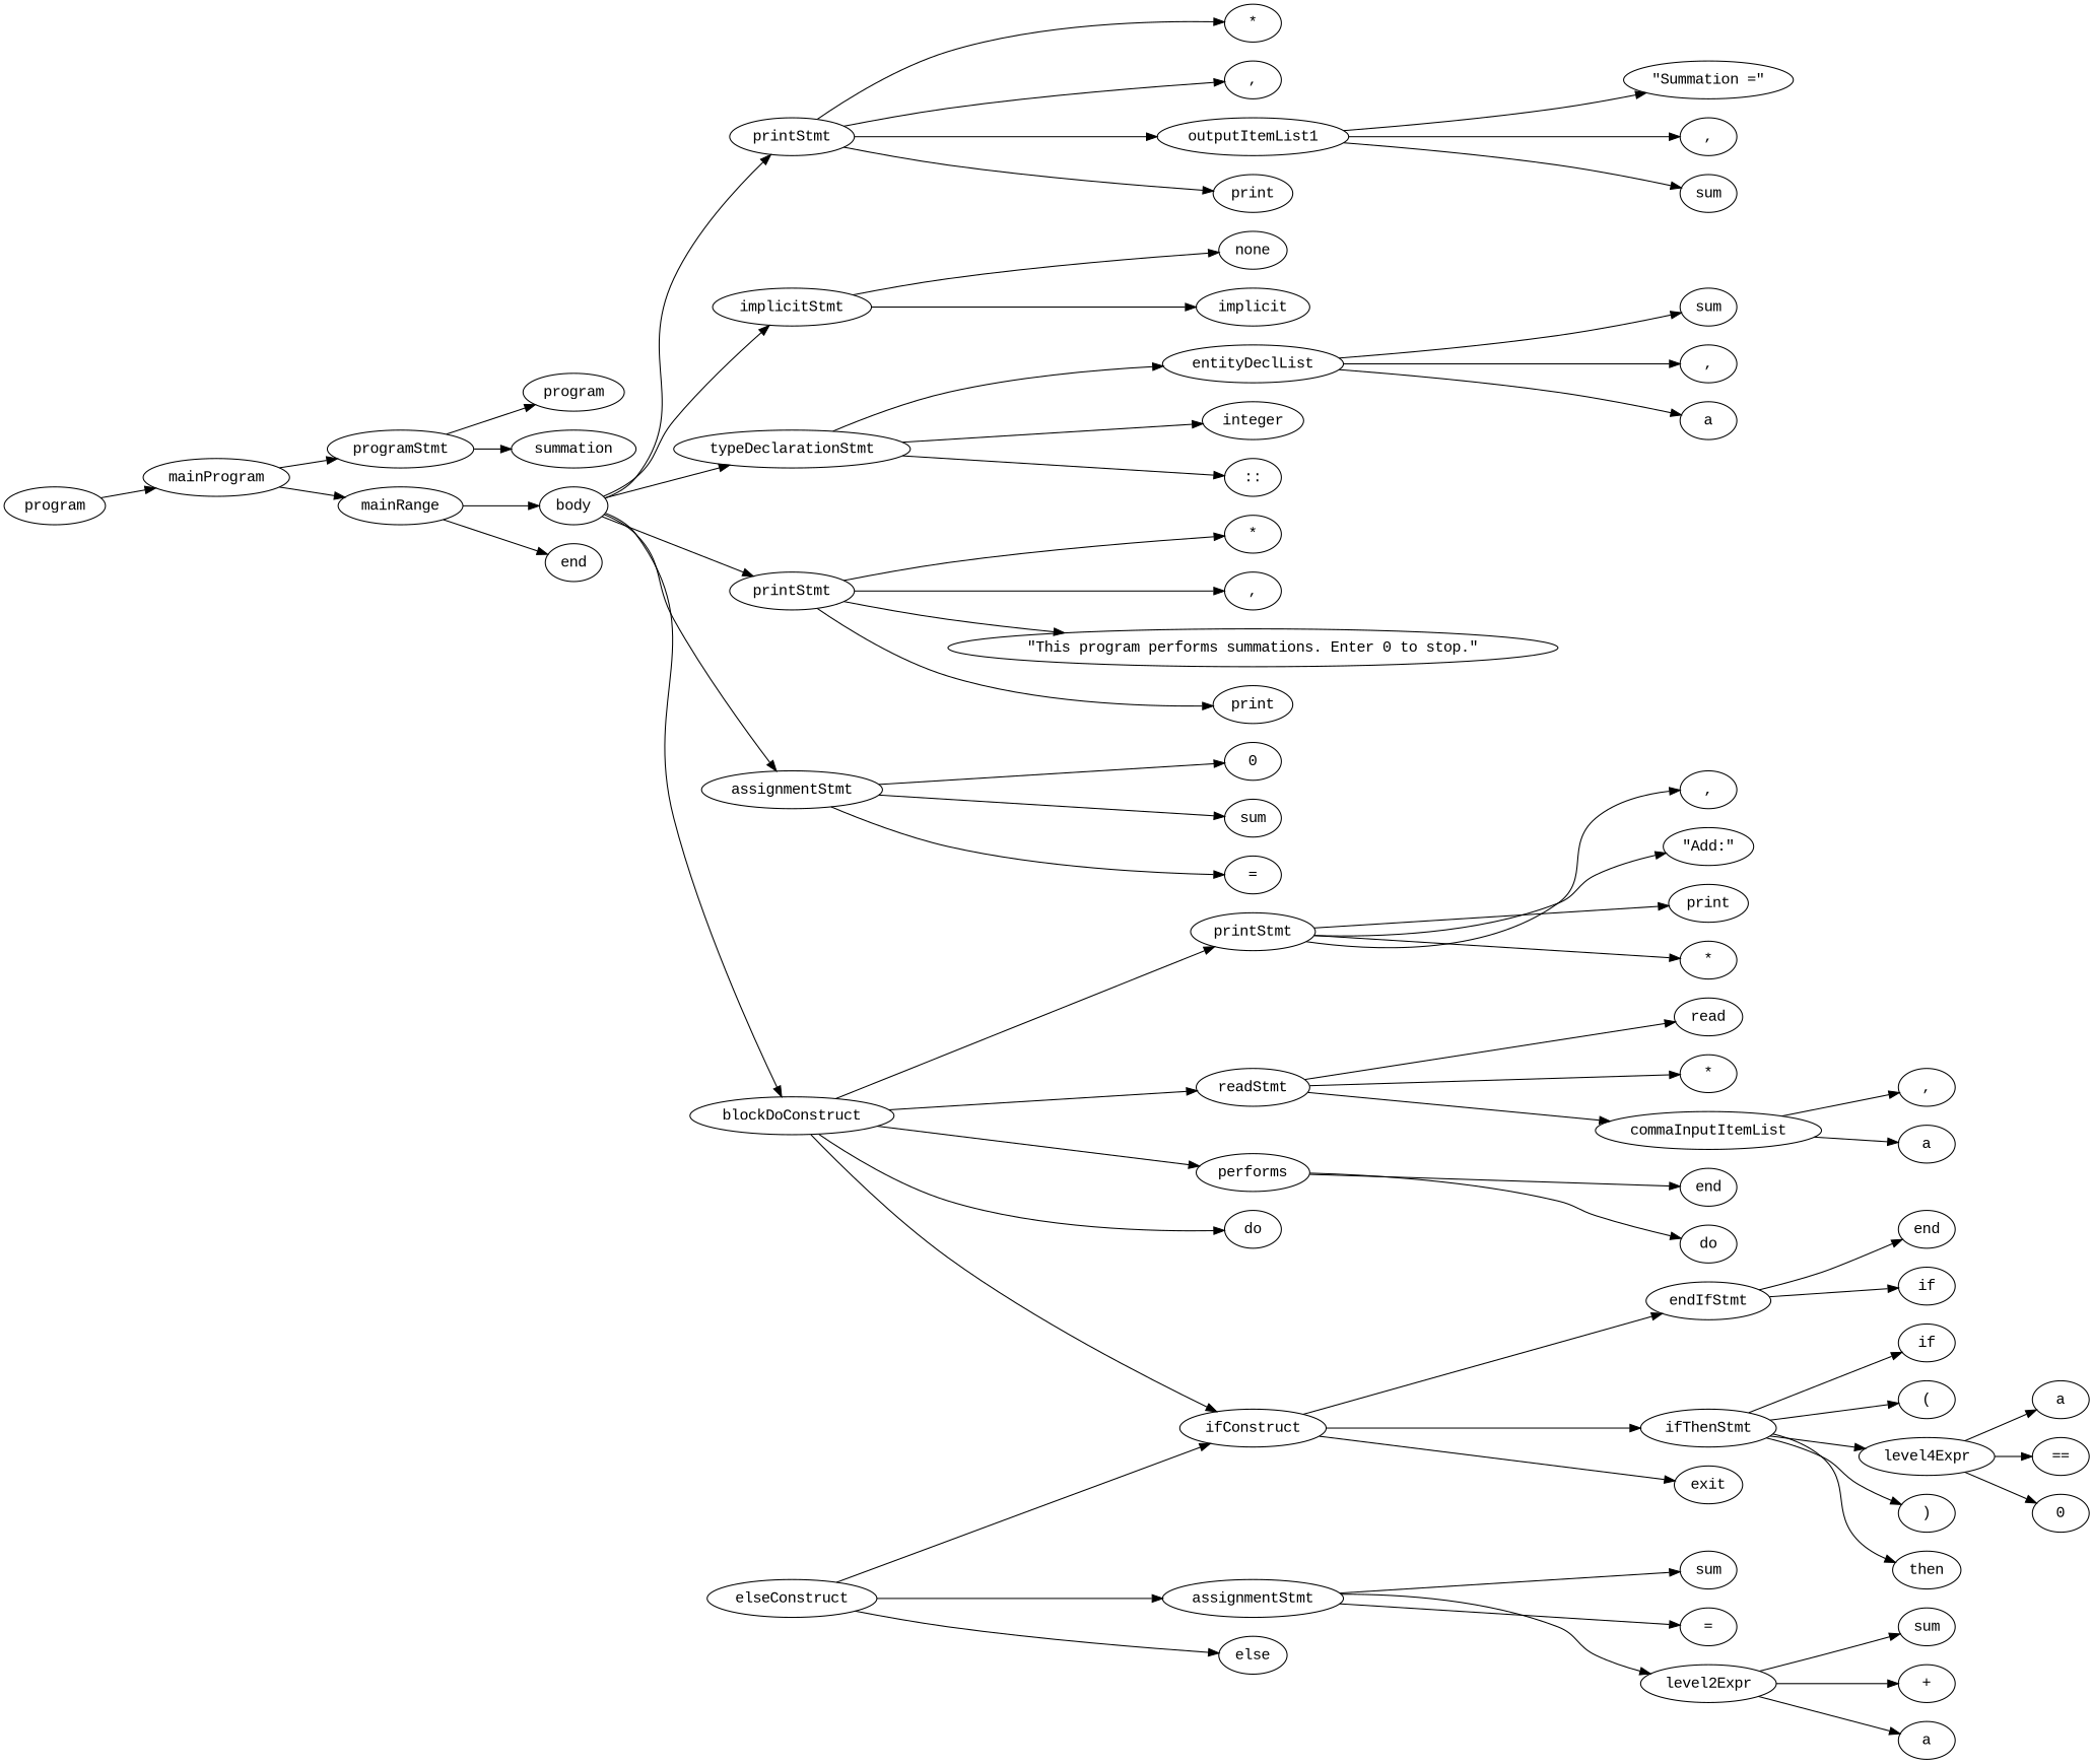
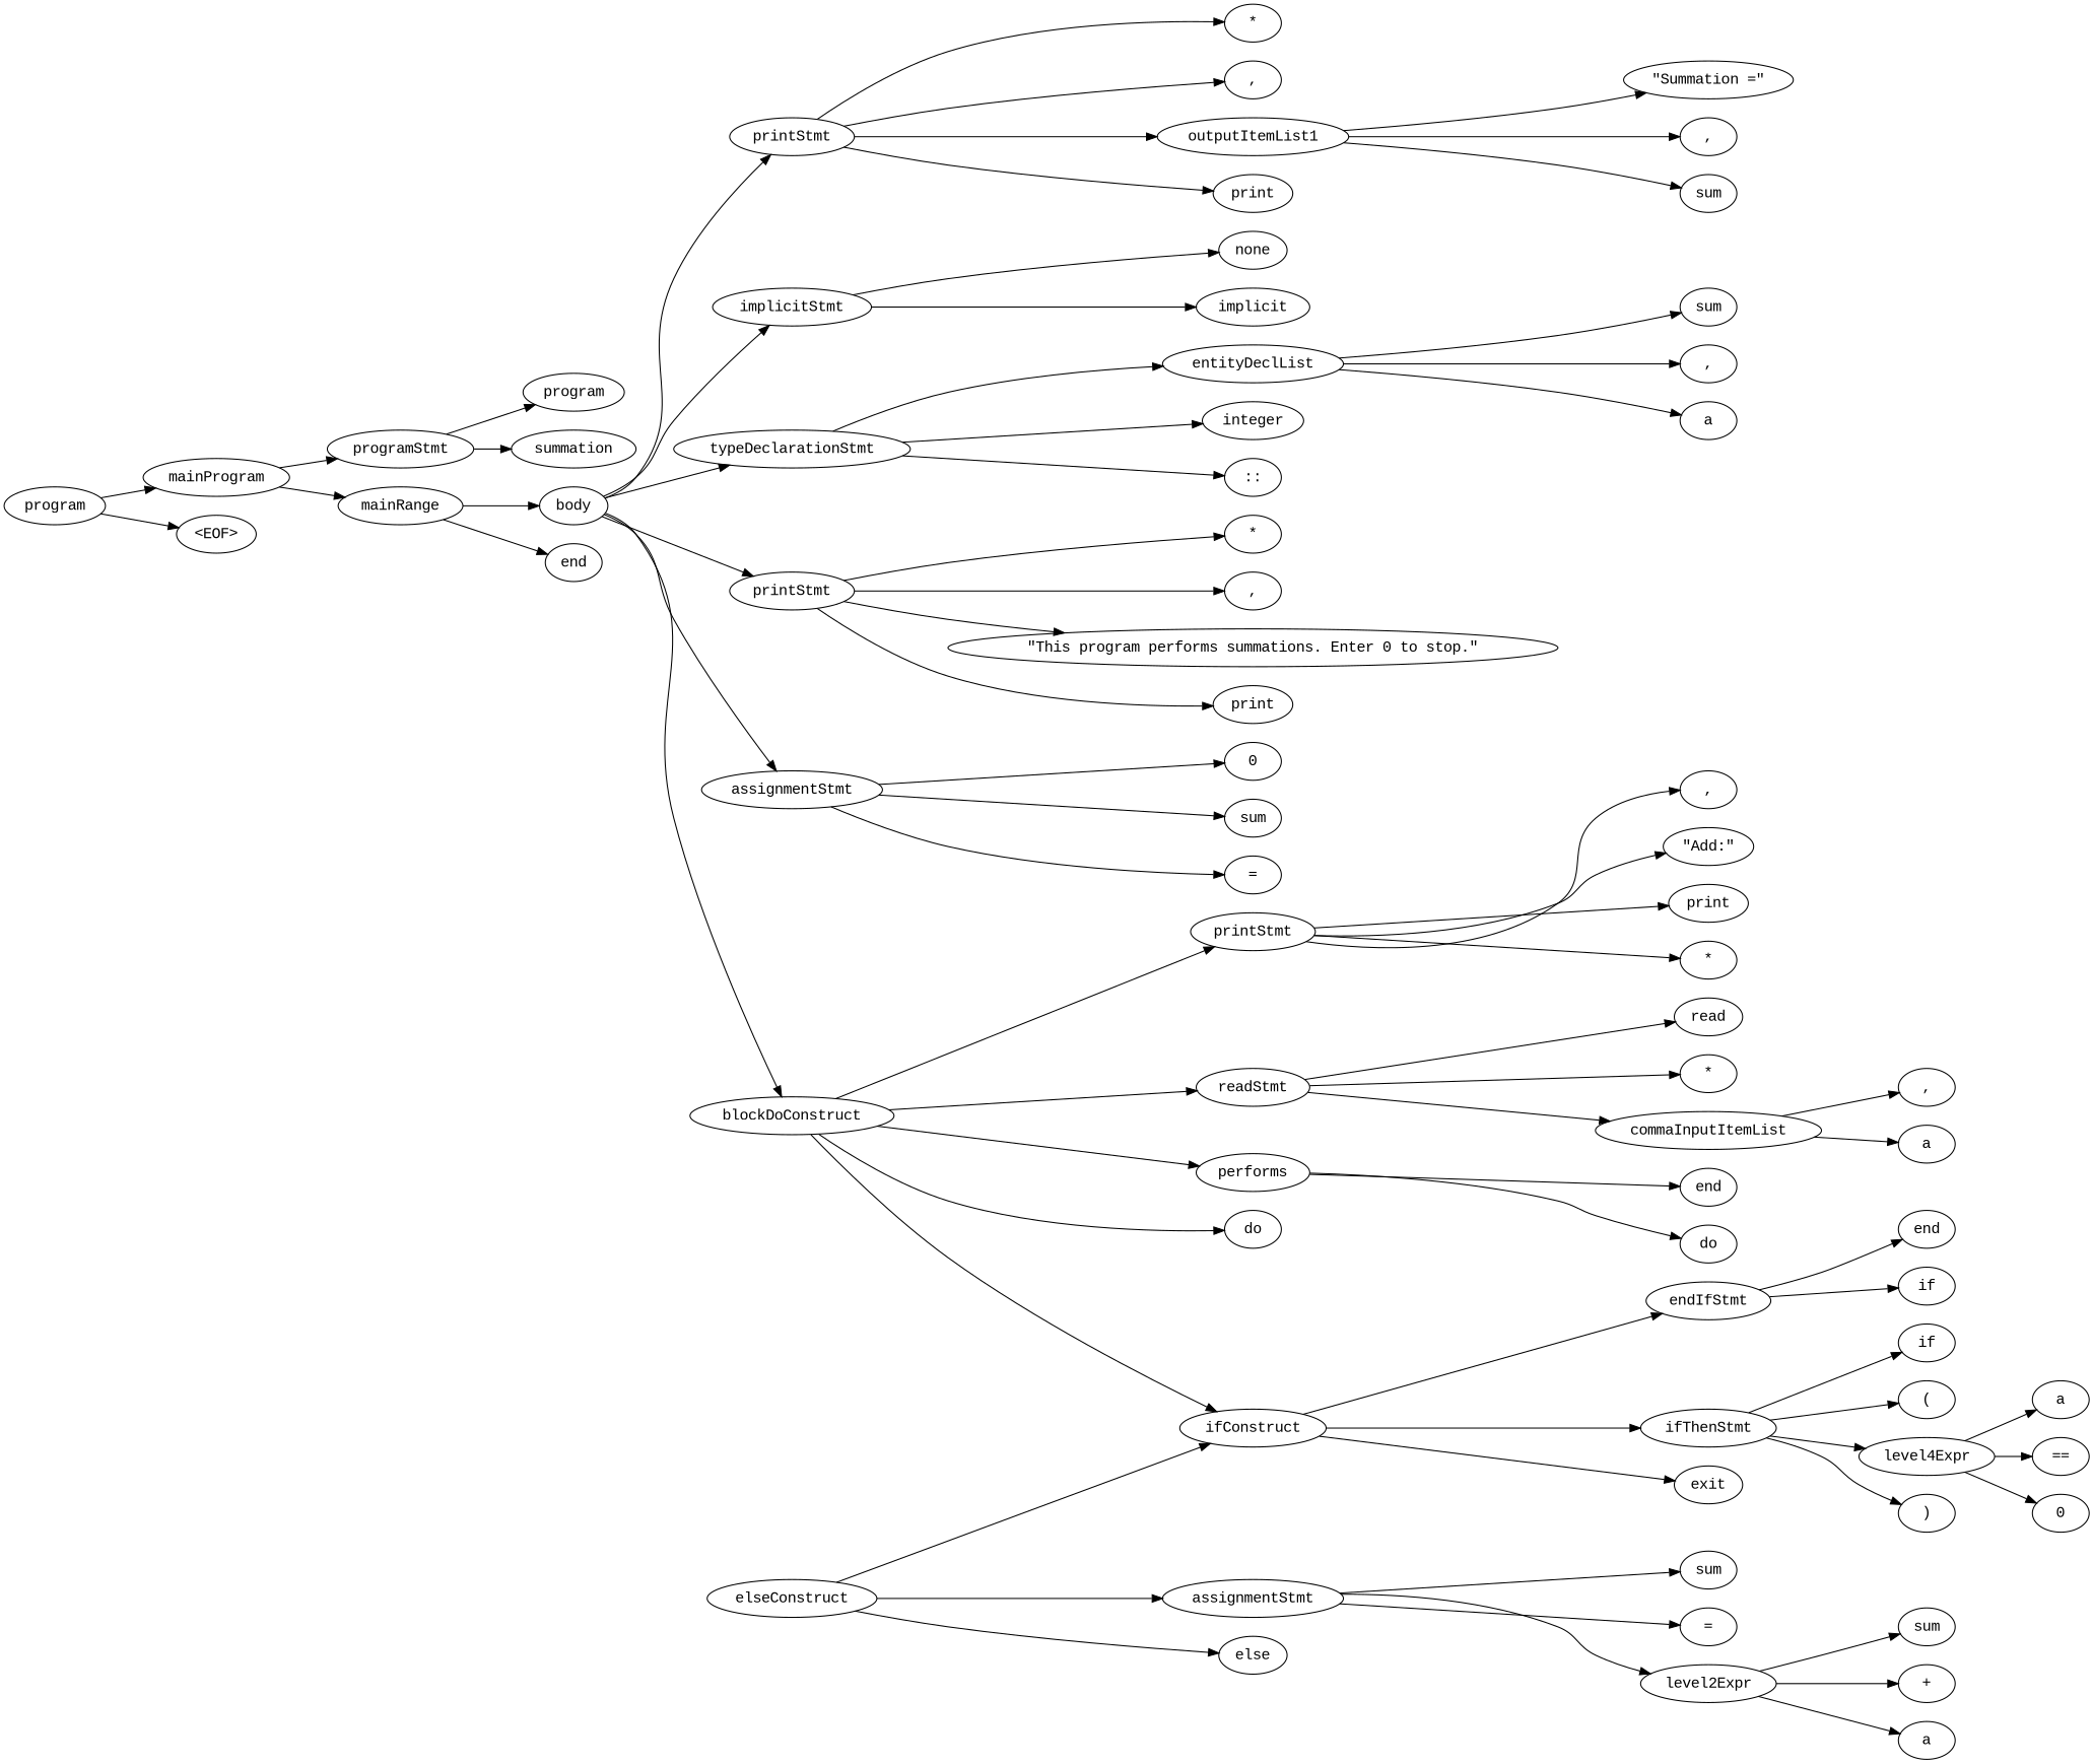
  digraph {
    fontname="Liberation Mono"
    rankdir=LR
    node [fontname="Liberation Mono"]
    edge [fontname="Liberation Mono"]
    n1 [label=program]
    n2 [label=mainProgram]
+   n3 [label="<EOF>"]
    n4 [label=programStmt]
    n5 [label=mainRange]
    n6 [label=program]
    n7 [label=summation]
    n8 [label=body]
    n9 [label=end]
    n10 [label=implicitStmt]
    n11 [label=typeDeclarationStmt]
    n12 [label=printStmt]
    n13 [label=assignmentStmt]
    n14 [label=blockDoConstruct]
    n15 [label=printStmt]
    n16 [label=implicit]
    n17 [label=none]
    n18 [label=integer]
    n19 [label="::"]
    n20 [label=entityDeclList]
    n21 [label=print]
    n22 [label="*"]
    n23 [label=","]
    n24 [label="\"This program performs summations. Enter 0 to stop.\""]
    n25 [label=sum]
    n26 [label="="]
    n27 [label=0]
    n28 [label=do]
    n29 [label=printStmt]
    n30 [label=readStmt]
    n31 [label=ifConstruct]
    n32 [label=performs]
    n33 [label=print]
    n34 [label="*"]
    n35 [label=","]
    n36 [label=outputItemList1]
    n37 [label=sum]
    n38 [label=","]
    n39 [label=a]
    n40 [label=print]
    n41 [label="*"]
    n42 [label=","]
    n43 [label="\"Add:\""]
    n44 [label=read]
    n45 [label="*"]
    n46 [label=commaInputItemList]
    n47 [label=ifThenStmt]
    n48 [label=exit]
    n49 [label=endIfStmt]
    n50 [label=end]
    n51 [label=do]
    n52 [label="\"Summation =\""]
    n53 [label=","]
    n54 [label=sum]
    n55 [label=","]
    n56 [label=a]
    n57 [label=if]
    n58 [label="("]
    n59 [label=level4Expr]
    n60 [label=")"]
-   n61 [label=then]
    n62 [label=elseConstruct]
    n63 [label=else]
    n64 [label=assignmentStmt]
    n65 [label=end]
    n66 [label=if]
    n67 [label=a]
    n68 [label="=="]
    n69 [label=0]
    n70 [label=sum]
    n71 [label="="]
    n72 [label=level2Expr]
    n73 [label=sum]
    n74 [label="+"]
    n75 [label=a]
    n1 -> n2
+   n1 -> n3
    n2 -> n4
    n2 -> n5
    n4 -> n6
    n4 -> n7
    n5 -> n8
    n5 -> n9
    n8 -> n10
    n8 -> n11
    n8 -> n12
    n8 -> n13
    n8 -> n14
    n8 -> n15
    n10 -> n16
    n10 -> n17
    n11 -> n18
    n11 -> n19
    n11 -> n20
    n12 -> n21
    n12 -> n22
    n12 -> n23
    n12 -> n24
    n13 -> n25
    n13 -> n26
    n13 -> n27
    n14 -> n28
    n14 -> n29
    n14 -> n30
    n14 -> n31
    n14 -> n32
    n15 -> n33
    n15 -> n34
    n15 -> n35
    n15 -> n36
    n20 -> n37
    n20 -> n38
    n20 -> n39
    n29 -> n40
    n29 -> n41
    n29 -> n42
    n29 -> n43
    n30 -> n44
    n30 -> n45
    n30 -> n46
    n31 -> n47
    n31 -> n48
    n31 -> n49
    n32 -> n50
    n32 -> n51
    n36 -> n52
    n36 -> n53
    n36 -> n54
    n46 -> n55
    n46 -> n56
    n47 -> n57
    n47 -> n58
    n47 -> n59
    n47 -> n60
-   n47 -> n61
    n49 -> n65
    n49 -> n66
    n59 -> n67
    n59 -> n68
    n59 -> n69
    n62 -> n31
    n62 -> n63
    n62 -> n64
    n64 -> n70
    n64 -> n71
    n64 -> n72
    n72 -> n73
    n72 -> n74
    n72 -> n75
  }
